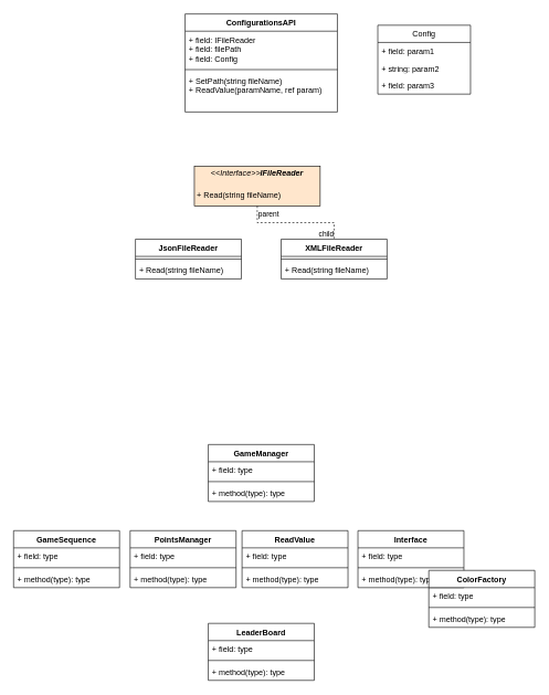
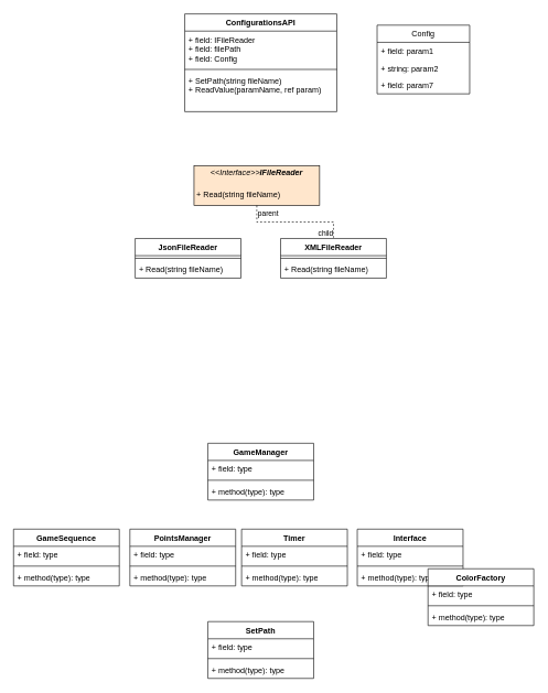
  <mxCell id="0" />
  <mxCell id="1" parent="0" />
  <mxCell id="2" value="&lt;p style=&quot;margin:0px;margin-top:4px;text-align:center;&quot;&gt;&lt;i&gt;&amp;lt;&amp;lt;Interface&amp;gt;&amp;gt;&lt;b&gt;IFileReader&lt;/b&gt;&lt;/i&gt;&lt;br&gt;&lt;/p&gt;&lt;p style=&quot;margin:0px;margin-top:4px;text-align:center;&quot;&gt;&lt;i&gt;&lt;b&gt;&lt;br&gt;&lt;/b&gt;&lt;/i&gt;&lt;/p&gt;&lt;p style=&quot;margin:0px;margin-left:4px;&quot;&gt;&lt;/p&gt;&lt;p style=&quot;margin:0px;margin-left:4px;&quot;&gt;+ Read(string fileName)&lt;br&gt;&lt;br&gt;&lt;/p&gt;" style="verticalAlign=top;align=left;overflow=fill;fontSize=12;fontFamily=Helvetica;html=1;whiteSpace=wrap;fillColor=#ffe6cc;" vertex="1" parent="1"><mxGeometry x="293" y="250" width="190" height="60" as="geometry" /></mxCell>
  <mxCell id="3" value="JsonFileReader" style="swimlane;fontStyle=1;align=center;verticalAlign=top;childLayout=stackLayout;horizontal=1;startSize=26;horizontalStack=0;resizeParent=1;resizeParentMax=0;resizeLast=0;collapsible=1;marginBottom=0;whiteSpace=wrap;html=1;" vertex="1" parent="1"><mxGeometry x="204" y="360" width="160" height="60" as="geometry" /></mxCell>
  <mxCell id="4" value="" style="line;strokeWidth=1;fillColor=none;align=left;verticalAlign=middle;spacingTop=-1;spacingLeft=3;spacingRight=3;rotatable=0;labelPosition=right;points=[];portConstraint=eastwest;strokeColor=inherit;" vertex="1" parent="3"><mxGeometry y="26" width="160" height="8" as="geometry" /></mxCell>
  <mxCell id="5" value="+ Read(string fileName)" style="text;strokeColor=none;fillColor=none;align=left;verticalAlign=top;spacingLeft=4;spacingRight=4;overflow=hidden;rotatable=0;points=[[0,0.5],[1,0.5]];portConstraint=eastwest;whiteSpace=wrap;html=1;" vertex="1" parent="3"><mxGeometry y="34" width="160" height="26" as="geometry" /></mxCell>
  <mxCell id="6" value="XMLFileReader" style="swimlane;fontStyle=1;align=center;verticalAlign=top;childLayout=stackLayout;horizontal=1;startSize=26;horizontalStack=0;resizeParent=1;resizeParentMax=0;resizeLast=0;collapsible=1;marginBottom=0;whiteSpace=wrap;html=1;" vertex="1" parent="1"><mxGeometry x="424" y="360" width="160" height="60" as="geometry" /></mxCell>
  <mxCell id="7" value="" style="line;strokeWidth=1;fillColor=none;align=left;verticalAlign=middle;spacingTop=-1;spacingLeft=3;spacingRight=3;rotatable=0;labelPosition=right;points=[];portConstraint=eastwest;strokeColor=inherit;" vertex="1" parent="6"><mxGeometry y="26" width="160" height="8" as="geometry" /></mxCell>
  <mxCell id="8" value="+ Read(string fileName)" style="text;strokeColor=none;fillColor=none;align=left;verticalAlign=top;spacingLeft=4;spacingRight=4;overflow=hidden;rotatable=0;points=[[0,0.5],[1,0.5]];portConstraint=eastwest;whiteSpace=wrap;html=1;" vertex="1" parent="6"><mxGeometry y="34" width="160" height="26" as="geometry" /></mxCell>
  <mxCell id="9" value="" style="endArrow=none;html=1;edgeStyle=orthogonalEdgeStyle;rounded=0;exitX=0.5;exitY=1;exitDx=0;exitDy=0;dashed=1;" edge="1" parent="1" source="2" target="6"><mxGeometry relative="1" as="geometry"><mxPoint x="304" y="380" as="sourcePoint" /><mxPoint x="464" y="380" as="targetPoint" /></mxGeometry></mxCell>
  <mxCell id="10" value="parent" style="edgeLabel;resizable=0;html=1;align=left;verticalAlign=bottom;" connectable="0" vertex="1" parent="9"><mxGeometry x="-1" relative="1" as="geometry"><mxPoint y="20" as="offset" /></mxGeometry></mxCell>
  <mxCell id="11" value="child" style="edgeLabel;resizable=0;html=1;align=right;verticalAlign=bottom;" connectable="0" vertex="1" parent="9"><mxGeometry x="1" relative="1" as="geometry" /></mxCell>
  <mxCell id="12" value="ConfigurationsAPI" style="swimlane;fontStyle=1;align=center;verticalAlign=top;childLayout=stackLayout;horizontal=1;startSize=26;horizontalStack=0;resizeParent=1;resizeParentMax=0;resizeLast=0;collapsible=1;marginBottom=0;whiteSpace=wrap;html=1;" vertex="1" parent="1"><mxGeometry x="279" y="20" width="230" height="148" as="geometry"><mxRectangle x="328" y="80" width="150" height="30" as="alternateBounds" /></mxGeometry></mxCell>
  <mxCell id="13" value="+ field: IFileReader&lt;br&gt;+ field: filePath&lt;br&gt;+ field: Config" style="text;strokeColor=none;fillColor=none;align=left;verticalAlign=top;spacingLeft=4;spacingRight=4;overflow=hidden;rotatable=0;points=[[0,0.5],[1,0.5]];portConstraint=eastwest;whiteSpace=wrap;html=1;" vertex="1" parent="12"><mxGeometry y="26" width="230" height="54" as="geometry" /></mxCell>
  <mxCell id="14" value="" style="line;strokeWidth=1;fillColor=none;align=left;verticalAlign=middle;spacingTop=-1;spacingLeft=3;spacingRight=3;rotatable=0;labelPosition=right;points=[];portConstraint=eastwest;strokeColor=inherit;" vertex="1" parent="12"><mxGeometry y="80" width="230" height="8" as="geometry" /></mxCell>
  <mxCell id="15" value="+ SetPath(string fileName)&lt;br&gt;+ ReadValue(paramName, ref param)" style="text;strokeColor=none;fillColor=none;align=left;verticalAlign=top;spacingLeft=4;spacingRight=4;overflow=hidden;rotatable=0;points=[[0,0.5],[1,0.5]];portConstraint=eastwest;whiteSpace=wrap;html=1;" vertex="1" parent="12"><mxGeometry y="88" width="230" height="60" as="geometry" /></mxCell>
  <mxCell id="16" value="Config" style="swimlane;fontStyle=0;childLayout=stackLayout;horizontal=1;startSize=26;fillColor=none;horizontalStack=0;resizeParent=1;resizeParentMax=0;resizeLast=0;collapsible=1;marginBottom=0;whiteSpace=wrap;html=1;" vertex="1" parent="1"><mxGeometry x="570" y="37" width="140" height="104" as="geometry" /></mxCell>
  <mxCell id="17" value="+ field: param1" style="text;strokeColor=none;fillColor=none;align=left;verticalAlign=top;spacingLeft=4;spacingRight=4;overflow=hidden;rotatable=0;points=[[0,0.5],[1,0.5]];portConstraint=eastwest;whiteSpace=wrap;html=1;" vertex="1" parent="16"><mxGeometry y="26" width="140" height="26" as="geometry" /></mxCell>
  <mxCell id="18" value="+ string: param2" style="text;strokeColor=none;fillColor=none;align=left;verticalAlign=top;spacingLeft=4;spacingRight=4;overflow=hidden;rotatable=0;points=[[0,0.5],[1,0.5]];portConstraint=eastwest;whiteSpace=wrap;html=1;" vertex="1" parent="16"><mxGeometry y="52" width="140" height="26" as="geometry" /></mxCell>
- <mxCell id="19" value="+ field: param3" style="text;strokeColor=none;fillColor=none;align=left;verticalAlign=top;spacingLeft=4;spacingRight=4;overflow=hidden;rotatable=0;points=[[0,0.5],[1,0.5]];portConstraint=eastwest;whiteSpace=wrap;html=1;" vertex="1" parent="16"><mxGeometry y="78" width="140" height="26" as="geometry" /></mxCell>
+ <mxCell id="19" value="+ field: param7" style="text;strokeColor=none;fillColor=none;align=left;verticalAlign=top;spacingLeft=4;spacingRight=4;overflow=hidden;rotatable=0;points=[[0,0.5],[1,0.5]];portConstraint=eastwest;whiteSpace=wrap;html=1;" vertex="1" parent="16"><mxGeometry y="78" width="140" height="26" as="geometry" /></mxCell>
  <mxCell id="20" value="GameManager" style="swimlane;fontStyle=1;align=center;verticalAlign=top;childLayout=stackLayout;horizontal=1;startSize=26;horizontalStack=0;resizeParent=1;resizeParentMax=0;resizeLast=0;collapsible=1;marginBottom=0;whiteSpace=wrap;html=1;" vertex="1" parent="1"><mxGeometry x="314" y="670" width="160" height="86" as="geometry" /></mxCell>
  <mxCell id="21" value="+ field: type" style="text;strokeColor=none;fillColor=none;align=left;verticalAlign=top;spacingLeft=4;spacingRight=4;overflow=hidden;rotatable=0;points=[[0,0.5],[1,0.5]];portConstraint=eastwest;whiteSpace=wrap;html=1;" vertex="1" parent="20"><mxGeometry y="26" width="160" height="26" as="geometry" /></mxCell>
  <mxCell id="22" value="" style="line;strokeWidth=1;fillColor=none;align=left;verticalAlign=middle;spacingTop=-1;spacingLeft=3;spacingRight=3;rotatable=0;labelPosition=right;points=[];portConstraint=eastwest;strokeColor=inherit;" vertex="1" parent="20"><mxGeometry y="52" width="160" height="8" as="geometry" /></mxCell>
  <mxCell id="23" value="+ method(type): type" style="text;strokeColor=none;fillColor=none;align=left;verticalAlign=top;spacingLeft=4;spacingRight=4;overflow=hidden;rotatable=0;points=[[0,0.5],[1,0.5]];portConstraint=eastwest;whiteSpace=wrap;html=1;" vertex="1" parent="20"><mxGeometry y="60" width="160" height="26" as="geometry" /></mxCell>
  <mxCell id="24" value="PointsManager" style="swimlane;fontStyle=1;align=center;verticalAlign=top;childLayout=stackLayout;horizontal=1;startSize=26;horizontalStack=0;resizeParent=1;resizeParentMax=0;resizeLast=0;collapsible=1;marginBottom=0;whiteSpace=wrap;html=1;" vertex="1" parent="1"><mxGeometry x="196" y="800" width="160" height="86" as="geometry" /></mxCell>
  <mxCell id="25" value="+ field: type" style="text;strokeColor=none;fillColor=none;align=left;verticalAlign=top;spacingLeft=4;spacingRight=4;overflow=hidden;rotatable=0;points=[[0,0.5],[1,0.5]];portConstraint=eastwest;whiteSpace=wrap;html=1;" vertex="1" parent="24"><mxGeometry y="26" width="160" height="26" as="geometry" /></mxCell>
  <mxCell id="26" value="" style="line;strokeWidth=1;fillColor=none;align=left;verticalAlign=middle;spacingTop=-1;spacingLeft=3;spacingRight=3;rotatable=0;labelPosition=right;points=[];portConstraint=eastwest;strokeColor=inherit;" vertex="1" parent="24"><mxGeometry y="52" width="160" height="8" as="geometry" /></mxCell>
  <mxCell id="27" value="+ method(type): type" style="text;strokeColor=none;fillColor=none;align=left;verticalAlign=top;spacingLeft=4;spacingRight=4;overflow=hidden;rotatable=0;points=[[0,0.5],[1,0.5]];portConstraint=eastwest;whiteSpace=wrap;html=1;" vertex="1" parent="24"><mxGeometry y="60" width="160" height="26" as="geometry" /></mxCell>
  <mxCell id="28" value="GameSequence" style="swimlane;fontStyle=1;align=center;verticalAlign=top;childLayout=stackLayout;horizontal=1;startSize=26;horizontalStack=0;resizeParent=1;resizeParentMax=0;resizeLast=0;collapsible=1;marginBottom=0;whiteSpace=wrap;html=1;" vertex="1" parent="1"><mxGeometry x="20" y="800" width="160" height="86" as="geometry" /></mxCell>
  <mxCell id="29" value="+ field: type" style="text;strokeColor=none;fillColor=none;align=left;verticalAlign=top;spacingLeft=4;spacingRight=4;overflow=hidden;rotatable=0;points=[[0,0.5],[1,0.5]];portConstraint=eastwest;whiteSpace=wrap;html=1;" vertex="1" parent="28"><mxGeometry y="26" width="160" height="26" as="geometry" /></mxCell>
  <mxCell id="30" value="" style="line;strokeWidth=1;fillColor=none;align=left;verticalAlign=middle;spacingTop=-1;spacingLeft=3;spacingRight=3;rotatable=0;labelPosition=right;points=[];portConstraint=eastwest;strokeColor=inherit;" vertex="1" parent="28"><mxGeometry y="52" width="160" height="8" as="geometry" /></mxCell>
  <mxCell id="31" value="+ method(type): type" style="text;strokeColor=none;fillColor=none;align=left;verticalAlign=top;spacingLeft=4;spacingRight=4;overflow=hidden;rotatable=0;points=[[0,0.5],[1,0.5]];portConstraint=eastwest;whiteSpace=wrap;html=1;" vertex="1" parent="28"><mxGeometry y="60" width="160" height="26" as="geometry" /></mxCell>
- <mxCell id="32" value="ReadValue" style="swimlane;fontStyle=1;align=center;verticalAlign=top;childLayout=stackLayout;horizontal=1;startSize=26;horizontalStack=0;resizeParent=1;resizeParentMax=0;resizeLast=0;collapsible=1;marginBottom=0;whiteSpace=wrap;html=1;" vertex="1" parent="1"><mxGeometry x="365" y="800" width="160" height="86" as="geometry" /></mxCell>
+ <mxCell id="32" value="Timer" style="swimlane;fontStyle=1;align=center;verticalAlign=top;childLayout=stackLayout;horizontal=1;startSize=26;horizontalStack=0;resizeParent=1;resizeParentMax=0;resizeLast=0;collapsible=1;marginBottom=0;whiteSpace=wrap;html=1;" vertex="1" parent="1"><mxGeometry x="365" y="800" width="160" height="86" as="geometry" /></mxCell>
  <mxCell id="33" value="+ field: type" style="text;strokeColor=none;fillColor=none;align=left;verticalAlign=top;spacingLeft=4;spacingRight=4;overflow=hidden;rotatable=0;points=[[0,0.5],[1,0.5]];portConstraint=eastwest;whiteSpace=wrap;html=1;" vertex="1" parent="32"><mxGeometry y="26" width="160" height="26" as="geometry" /></mxCell>
  <mxCell id="34" value="" style="line;strokeWidth=1;fillColor=none;align=left;verticalAlign=middle;spacingTop=-1;spacingLeft=3;spacingRight=3;rotatable=0;labelPosition=right;points=[];portConstraint=eastwest;strokeColor=inherit;" vertex="1" parent="32"><mxGeometry y="52" width="160" height="8" as="geometry" /></mxCell>
  <mxCell id="35" value="+ method(type): type" style="text;strokeColor=none;fillColor=none;align=left;verticalAlign=top;spacingLeft=4;spacingRight=4;overflow=hidden;rotatable=0;points=[[0,0.5],[1,0.5]];portConstraint=eastwest;whiteSpace=wrap;html=1;" vertex="1" parent="32"><mxGeometry y="60" width="160" height="26" as="geometry" /></mxCell>
  <mxCell id="36" value="Interface" style="swimlane;fontStyle=1;align=center;verticalAlign=top;childLayout=stackLayout;horizontal=1;startSize=26;horizontalStack=0;resizeParent=1;resizeParentMax=0;resizeLast=0;collapsible=1;marginBottom=0;whiteSpace=wrap;html=1;" vertex="1" parent="1"><mxGeometry x="540" y="800" width="160" height="86" as="geometry" /></mxCell>
  <mxCell id="37" value="+ field: type" style="text;strokeColor=none;fillColor=none;align=left;verticalAlign=top;spacingLeft=4;spacingRight=4;overflow=hidden;rotatable=0;points=[[0,0.5],[1,0.5]];portConstraint=eastwest;whiteSpace=wrap;html=1;" vertex="1" parent="36"><mxGeometry y="26" width="160" height="26" as="geometry" /></mxCell>
  <mxCell id="38" value="" style="line;strokeWidth=1;fillColor=none;align=left;verticalAlign=middle;spacingTop=-1;spacingLeft=3;spacingRight=3;rotatable=0;labelPosition=right;points=[];portConstraint=eastwest;strokeColor=inherit;" vertex="1" parent="36"><mxGeometry y="52" width="160" height="8" as="geometry" /></mxCell>
  <mxCell id="39" value="+ method(type): type" style="text;strokeColor=none;fillColor=none;align=left;verticalAlign=top;spacingLeft=4;spacingRight=4;overflow=hidden;rotatable=0;points=[[0,0.5],[1,0.5]];portConstraint=eastwest;whiteSpace=wrap;html=1;" vertex="1" parent="36"><mxGeometry y="60" width="160" height="26" as="geometry" /></mxCell>
- <mxCell id="40" value="LeaderBoard" style="swimlane;fontStyle=1;align=center;verticalAlign=top;childLayout=stackLayout;horizontal=1;startSize=26;horizontalStack=0;resizeParent=1;resizeParentMax=0;resizeLast=0;collapsible=1;marginBottom=0;whiteSpace=wrap;html=1;" vertex="1" parent="1"><mxGeometry x="314" y="940" width="160" height="86" as="geometry" /></mxCell>
+ <mxCell id="40" value="SetPath" style="swimlane;fontStyle=1;align=center;verticalAlign=top;childLayout=stackLayout;horizontal=1;startSize=26;horizontalStack=0;resizeParent=1;resizeParentMax=0;resizeLast=0;collapsible=1;marginBottom=0;whiteSpace=wrap;html=1;" vertex="1" parent="1"><mxGeometry x="314" y="940" width="160" height="86" as="geometry" /></mxCell>
  <mxCell id="41" value="+ field: type" style="text;strokeColor=none;fillColor=none;align=left;verticalAlign=top;spacingLeft=4;spacingRight=4;overflow=hidden;rotatable=0;points=[[0,0.5],[1,0.5]];portConstraint=eastwest;whiteSpace=wrap;html=1;" vertex="1" parent="40"><mxGeometry y="26" width="160" height="26" as="geometry" /></mxCell>
  <mxCell id="42" value="" style="line;strokeWidth=1;fillColor=none;align=left;verticalAlign=middle;spacingTop=-1;spacingLeft=3;spacingRight=3;rotatable=0;labelPosition=right;points=[];portConstraint=eastwest;strokeColor=inherit;" vertex="1" parent="40"><mxGeometry y="52" width="160" height="8" as="geometry" /></mxCell>
  <mxCell id="43" value="+ method(type): type" style="text;strokeColor=none;fillColor=none;align=left;verticalAlign=top;spacingLeft=4;spacingRight=4;overflow=hidden;rotatable=0;points=[[0,0.5],[1,0.5]];portConstraint=eastwest;whiteSpace=wrap;html=1;" vertex="1" parent="40"><mxGeometry y="60" width="160" height="26" as="geometry" /></mxCell>
  <mxCell id="44" value="ColorFactory" style="swimlane;fontStyle=1;align=center;verticalAlign=top;childLayout=stackLayout;horizontal=1;startSize=26;horizontalStack=0;resizeParent=1;resizeParentMax=0;resizeLast=0;collapsible=1;marginBottom=0;whiteSpace=wrap;html=1;" vertex="1" parent="1"><mxGeometry x="647" y="860" width="160" height="86" as="geometry" /></mxCell>
  <mxCell id="45" value="+ field: type" style="text;strokeColor=none;fillColor=none;align=left;verticalAlign=top;spacingLeft=4;spacingRight=4;overflow=hidden;rotatable=0;points=[[0,0.5],[1,0.5]];portConstraint=eastwest;whiteSpace=wrap;html=1;" vertex="1" parent="44"><mxGeometry y="26" width="160" height="26" as="geometry" /></mxCell>
  <mxCell id="46" value="" style="line;strokeWidth=1;fillColor=none;align=left;verticalAlign=middle;spacingTop=-1;spacingLeft=3;spacingRight=3;rotatable=0;labelPosition=right;points=[];portConstraint=eastwest;strokeColor=inherit;" vertex="1" parent="44"><mxGeometry y="52" width="160" height="8" as="geometry" /></mxCell>
  <mxCell id="47" value="+ method(type): type" style="text;strokeColor=none;fillColor=none;align=left;verticalAlign=top;spacingLeft=4;spacingRight=4;overflow=hidden;rotatable=0;points=[[0,0.5],[1,0.5]];portConstraint=eastwest;whiteSpace=wrap;html=1;" vertex="1" parent="44"><mxGeometry y="60" width="160" height="26" as="geometry" /></mxCell>
